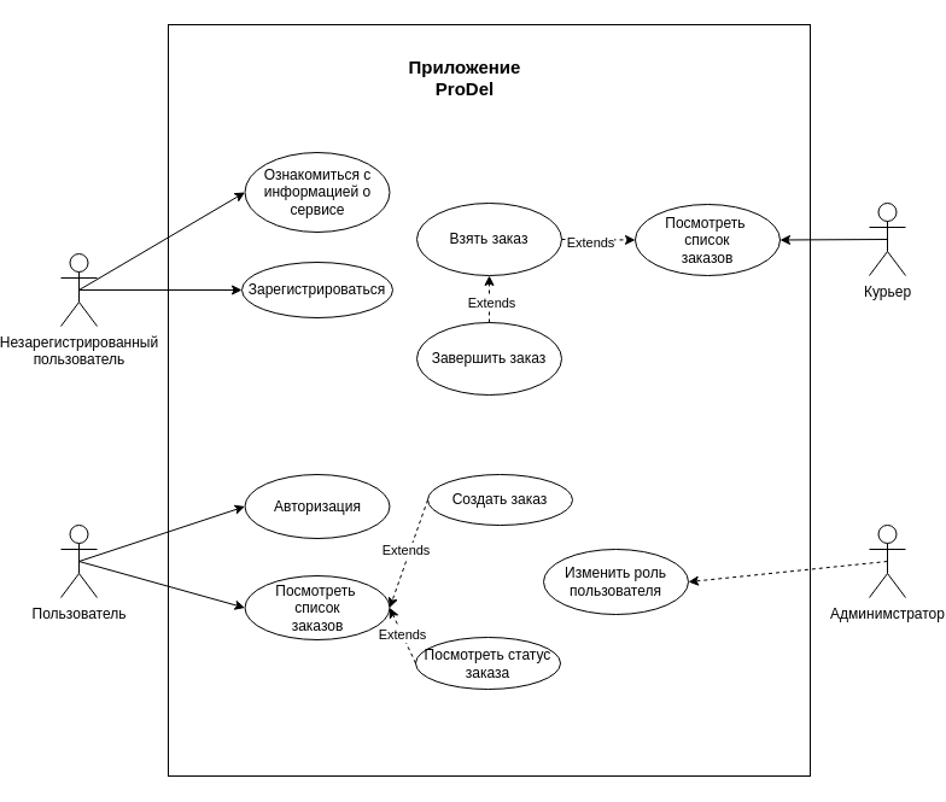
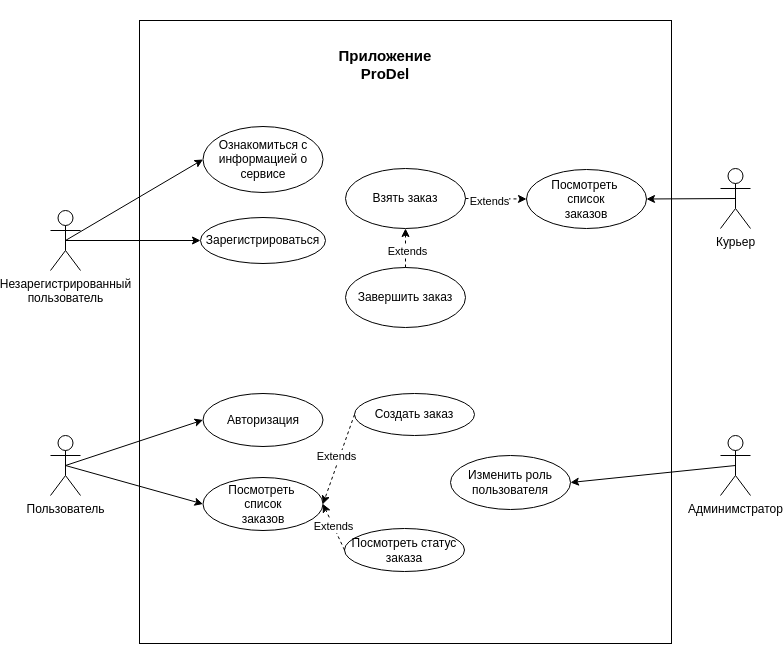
  <mxCell id="0" />
  <mxCell id="1" parent="0" />
  <mxCell id="2" value="" style="rounded=0;whiteSpace=wrap;html=1;" vertex="1" parent="1"><mxGeometry x="109" y="20" width="532" height="623" as="geometry" /></mxCell>
  <mxCell id="3" value="&lt;font style=&quot;font-size: 15px;&quot;&gt;&lt;b&gt;Приложение&lt;/b&gt;&lt;/font&gt;&lt;div style=&quot;font-size: 15px;&quot;&gt;&lt;font style=&quot;font-size: 15px;&quot;&gt;&lt;b&gt;ProDel&lt;/b&gt;&lt;/font&gt;&lt;/div&gt;" style="text;html=1;align=center;verticalAlign=middle;whiteSpace=wrap;rounded=0;" vertex="1" parent="1"><mxGeometry x="290" y="42" width="130" height="43" as="geometry" /></mxCell>
  <mxCell id="4" value="Незарегистрированный&lt;div&gt;пользователь&lt;/div&gt;" style="shape=umlActor;verticalLabelPosition=bottom;verticalAlign=top;html=1;outlineConnect=0;" vertex="1" parent="1"><mxGeometry x="20" y="210" width="30" height="60" as="geometry" /></mxCell>
  <mxCell id="5" value="Пользователь" style="shape=umlActor;verticalLabelPosition=bottom;verticalAlign=top;html=1;outlineConnect=0;" vertex="1" parent="1"><mxGeometry x="20" y="435" width="30" height="60" as="geometry" /></mxCell>
  <mxCell id="6" value="Курьер" style="shape=umlActor;verticalLabelPosition=bottom;verticalAlign=top;html=1;outlineConnect=0;" vertex="1" parent="1"><mxGeometry x="690" y="168" width="30" height="60" as="geometry" /></mxCell>
  <mxCell id="7" value="Админимстратор" style="shape=umlActor;verticalLabelPosition=bottom;verticalAlign=top;html=1;outlineConnect=0;" vertex="1" parent="1"><mxGeometry x="690" y="435" width="30" height="60" as="geometry" /></mxCell>
  <mxCell id="8" value="Ознакомиться с&lt;div&gt;информацией о&lt;/div&gt;&lt;div&gt;сервисе&lt;/div&gt;" style="ellipse;whiteSpace=wrap;html=1;" vertex="1" parent="1"><mxGeometry x="172.5" y="126" width="120" height="66" as="geometry" /></mxCell>
  <mxCell id="9" value="Зарегистрироваться" style="ellipse;whiteSpace=wrap;html=1;" vertex="1" parent="1"><mxGeometry x="170" y="217" width="125" height="46" as="geometry" /></mxCell>
  <mxCell id="10" value="" style="endArrow=classic;html=1;rounded=0;exitX=0.5;exitY=0.5;exitDx=0;exitDy=0;exitPerimeter=0;entryX=0;entryY=0.5;entryDx=0;entryDy=0;" edge="1" parent="1" source="4" target="9"><mxGeometry width="50" height="50" relative="1" as="geometry"><mxPoint x="316" y="297" as="sourcePoint" /><mxPoint x="366" y="247" as="targetPoint" /></mxGeometry></mxCell>
  <mxCell id="11" value="" style="endArrow=classic;html=1;rounded=0;exitX=0.5;exitY=0.5;exitDx=0;exitDy=0;exitPerimeter=0;entryX=0;entryY=0.5;entryDx=0;entryDy=0;" edge="1" parent="1" source="4" target="8"><mxGeometry width="50" height="50" relative="1" as="geometry"><mxPoint x="316" y="297" as="sourcePoint" /><mxPoint x="366" y="247" as="targetPoint" /></mxGeometry></mxCell>
  <mxCell id="12" value="Посмотреть&amp;nbsp;&lt;div&gt;список&lt;div&gt;заказов&lt;/div&gt;&lt;/div&gt;" style="ellipse;whiteSpace=wrap;html=1;" vertex="1" parent="1"><mxGeometry x="496" y="169" width="120" height="59" as="geometry" /></mxCell>
  <mxCell id="13" value="" style="endArrow=classic;html=1;rounded=0;exitX=0.5;exitY=0.5;exitDx=0;exitDy=0;exitPerimeter=0;entryX=1;entryY=0.5;entryDx=0;entryDy=0;" edge="1" parent="1" source="6" target="12"><mxGeometry width="50" height="50" relative="1" as="geometry"><mxPoint x="316" y="297" as="sourcePoint" /><mxPoint x="366" y="247" as="targetPoint" /></mxGeometry></mxCell>
  <mxCell id="14" value="Авторизация" style="ellipse;whiteSpace=wrap;html=1;" vertex="1" parent="1"><mxGeometry x="172.5" y="393" width="120" height="53" as="geometry" /></mxCell>
  <mxCell id="15" value="Посмотреть&amp;nbsp;&lt;div&gt;список&lt;div&gt;заказов&lt;/div&gt;&lt;/div&gt;" style="ellipse;whiteSpace=wrap;html=1;" vertex="1" parent="1"><mxGeometry x="172.5" y="477" width="120" height="53" as="geometry" /></mxCell>
  <mxCell id="16" value="Создать заказ" style="ellipse;whiteSpace=wrap;html=1;" vertex="1" parent="1"><mxGeometry x="324" y="393" width="120" height="42" as="geometry" /></mxCell>
  <mxCell id="17" value="Посмотреть статус&lt;div&gt;заказа&lt;/div&gt;" style="ellipse;whiteSpace=wrap;html=1;" vertex="1" parent="1"><mxGeometry x="314" y="528" width="120" height="43" as="geometry" /></mxCell>
  <mxCell id="18" value="" style="endArrow=classic;html=1;rounded=0;exitX=0;exitY=0.5;exitDx=0;exitDy=0;entryX=1;entryY=0.5;entryDx=0;entryDy=0;dashed=1;" edge="1" parent="1" source="16" target="15"><mxGeometry width="50" height="50" relative="1" as="geometry"><mxPoint x="316" y="397" as="sourcePoint" /><mxPoint x="366" y="347" as="targetPoint" /></mxGeometry></mxCell>
  <mxCell id="19" value="Extends" style="edgeLabel;html=1;align=center;verticalAlign=middle;resizable=0;points=[];" vertex="1" connectable="0" parent="18"><mxGeometry x="-0.07" y="-4" relative="1" as="geometry"><mxPoint y="1" as="offset" /></mxGeometry></mxCell>
  <mxCell id="20" value="" style="endArrow=classic;html=1;rounded=0;exitX=0;exitY=0.5;exitDx=0;exitDy=0;entryX=1;entryY=0.5;entryDx=0;entryDy=0;strokeColor=default;dashed=1;" edge="1" parent="1" source="17" target="15"><mxGeometry width="50" height="50" relative="1" as="geometry"><mxPoint x="316" y="397" as="sourcePoint" /><mxPoint x="366" y="347" as="targetPoint" /></mxGeometry></mxCell>
  <mxCell id="21" value="Extends" style="edgeLabel;html=1;align=center;verticalAlign=middle;resizable=0;points=[];" vertex="1" connectable="0" parent="20"><mxGeometry x="0.025" relative="1" as="geometry"><mxPoint as="offset" /></mxGeometry></mxCell>
  <mxCell id="22" value="" style="endArrow=classic;html=1;rounded=0;exitX=0.5;exitY=0.5;exitDx=0;exitDy=0;exitPerimeter=0;entryX=0;entryY=0.5;entryDx=0;entryDy=0;" edge="1" parent="1" source="5" target="14"><mxGeometry width="50" height="50" relative="1" as="geometry"><mxPoint x="316" y="397" as="sourcePoint" /><mxPoint x="366" y="347" as="targetPoint" /></mxGeometry></mxCell>
  <mxCell id="23" value="" style="endArrow=classic;html=1;rounded=0;exitX=0.5;exitY=0.5;exitDx=0;exitDy=0;exitPerimeter=0;entryX=0;entryY=0.5;entryDx=0;entryDy=0;" edge="1" parent="1" source="5" target="15"><mxGeometry width="50" height="50" relative="1" as="geometry"><mxPoint x="316" y="397" as="sourcePoint" /><mxPoint x="366" y="347" as="targetPoint" /></mxGeometry></mxCell>
  <mxCell id="24" value="Изменить роль&lt;div&gt;пользователя&lt;/div&gt;" style="ellipse;whiteSpace=wrap;html=1;" vertex="1" parent="1"><mxGeometry x="420" y="455" width="120" height="54" as="geometry" /></mxCell>
- <mxCell id="25" value="" style="endArrow=classic;html=1;rounded=0;exitX=0.5;exitY=0.5;exitDx=0;exitDy=0;exitPerimeter=0;entryX=1;entryY=0.5;entryDx=0;entryDy=0;dashed=1;" edge="1" parent="1" source="7" target="24"><mxGeometry width="50" height="50" relative="1" as="geometry"><mxPoint x="316" y="397" as="sourcePoint" /><mxPoint x="366" y="347" as="targetPoint" /></mxGeometry></mxCell>
+ <mxCell id="25" value="" style="endArrow=classic;html=1;rounded=0;exitX=0.5;exitY=0.5;exitDx=0;exitDy=0;exitPerimeter=0;entryX=1;entryY=0.5;entryDx=0;entryDy=0;" edge="1" parent="1" source="7" target="24"><mxGeometry width="50" height="50" relative="1" as="geometry"><mxPoint x="316" y="397" as="sourcePoint" /><mxPoint x="366" y="347" as="targetPoint" /></mxGeometry></mxCell>
  <mxCell id="26" value="Взять заказ" style="ellipse;whiteSpace=wrap;html=1;" vertex="1" parent="1"><mxGeometry x="315" y="168" width="120" height="60" as="geometry" /></mxCell>
  <mxCell id="27" value="Завершить заказ" style="ellipse;whiteSpace=wrap;html=1;" vertex="1" parent="1"><mxGeometry x="315" y="267" width="120" height="60" as="geometry" /></mxCell>
  <mxCell id="28" value="" style="endArrow=classic;html=1;rounded=0;exitX=1;exitY=0.5;exitDx=0;exitDy=0;entryX=0;entryY=0.5;entryDx=0;entryDy=0;dashed=1;" edge="1" parent="1" source="26" target="12"><mxGeometry width="50" height="50" relative="1" as="geometry"><mxPoint x="316" y="397" as="sourcePoint" /><mxPoint x="366" y="347" as="targetPoint" /></mxGeometry></mxCell>
  <mxCell id="29" value="Extends" style="edgeLabel;html=1;align=center;verticalAlign=middle;resizable=0;points=[];" vertex="1" connectable="0" parent="28"><mxGeometry x="-0.219" y="-2" relative="1" as="geometry"><mxPoint as="offset" /></mxGeometry></mxCell>
  <mxCell id="30" value="" style="endArrow=classic;html=1;rounded=0;exitX=0.5;exitY=0;exitDx=0;exitDy=0;entryX=0.5;entryY=1;entryDx=0;entryDy=0;dashed=1;" edge="1" parent="1" source="27" target="26"><mxGeometry width="50" height="50" relative="1" as="geometry"><mxPoint x="316" y="397" as="sourcePoint" /><mxPoint x="366" y="347" as="targetPoint" /></mxGeometry></mxCell>
  <mxCell id="31" value="Extends" style="edgeLabel;html=1;align=center;verticalAlign=middle;resizable=0;points=[];" vertex="1" connectable="0" parent="30"><mxGeometry x="-0.139" y="-1" relative="1" as="geometry"><mxPoint as="offset" /></mxGeometry></mxCell>
